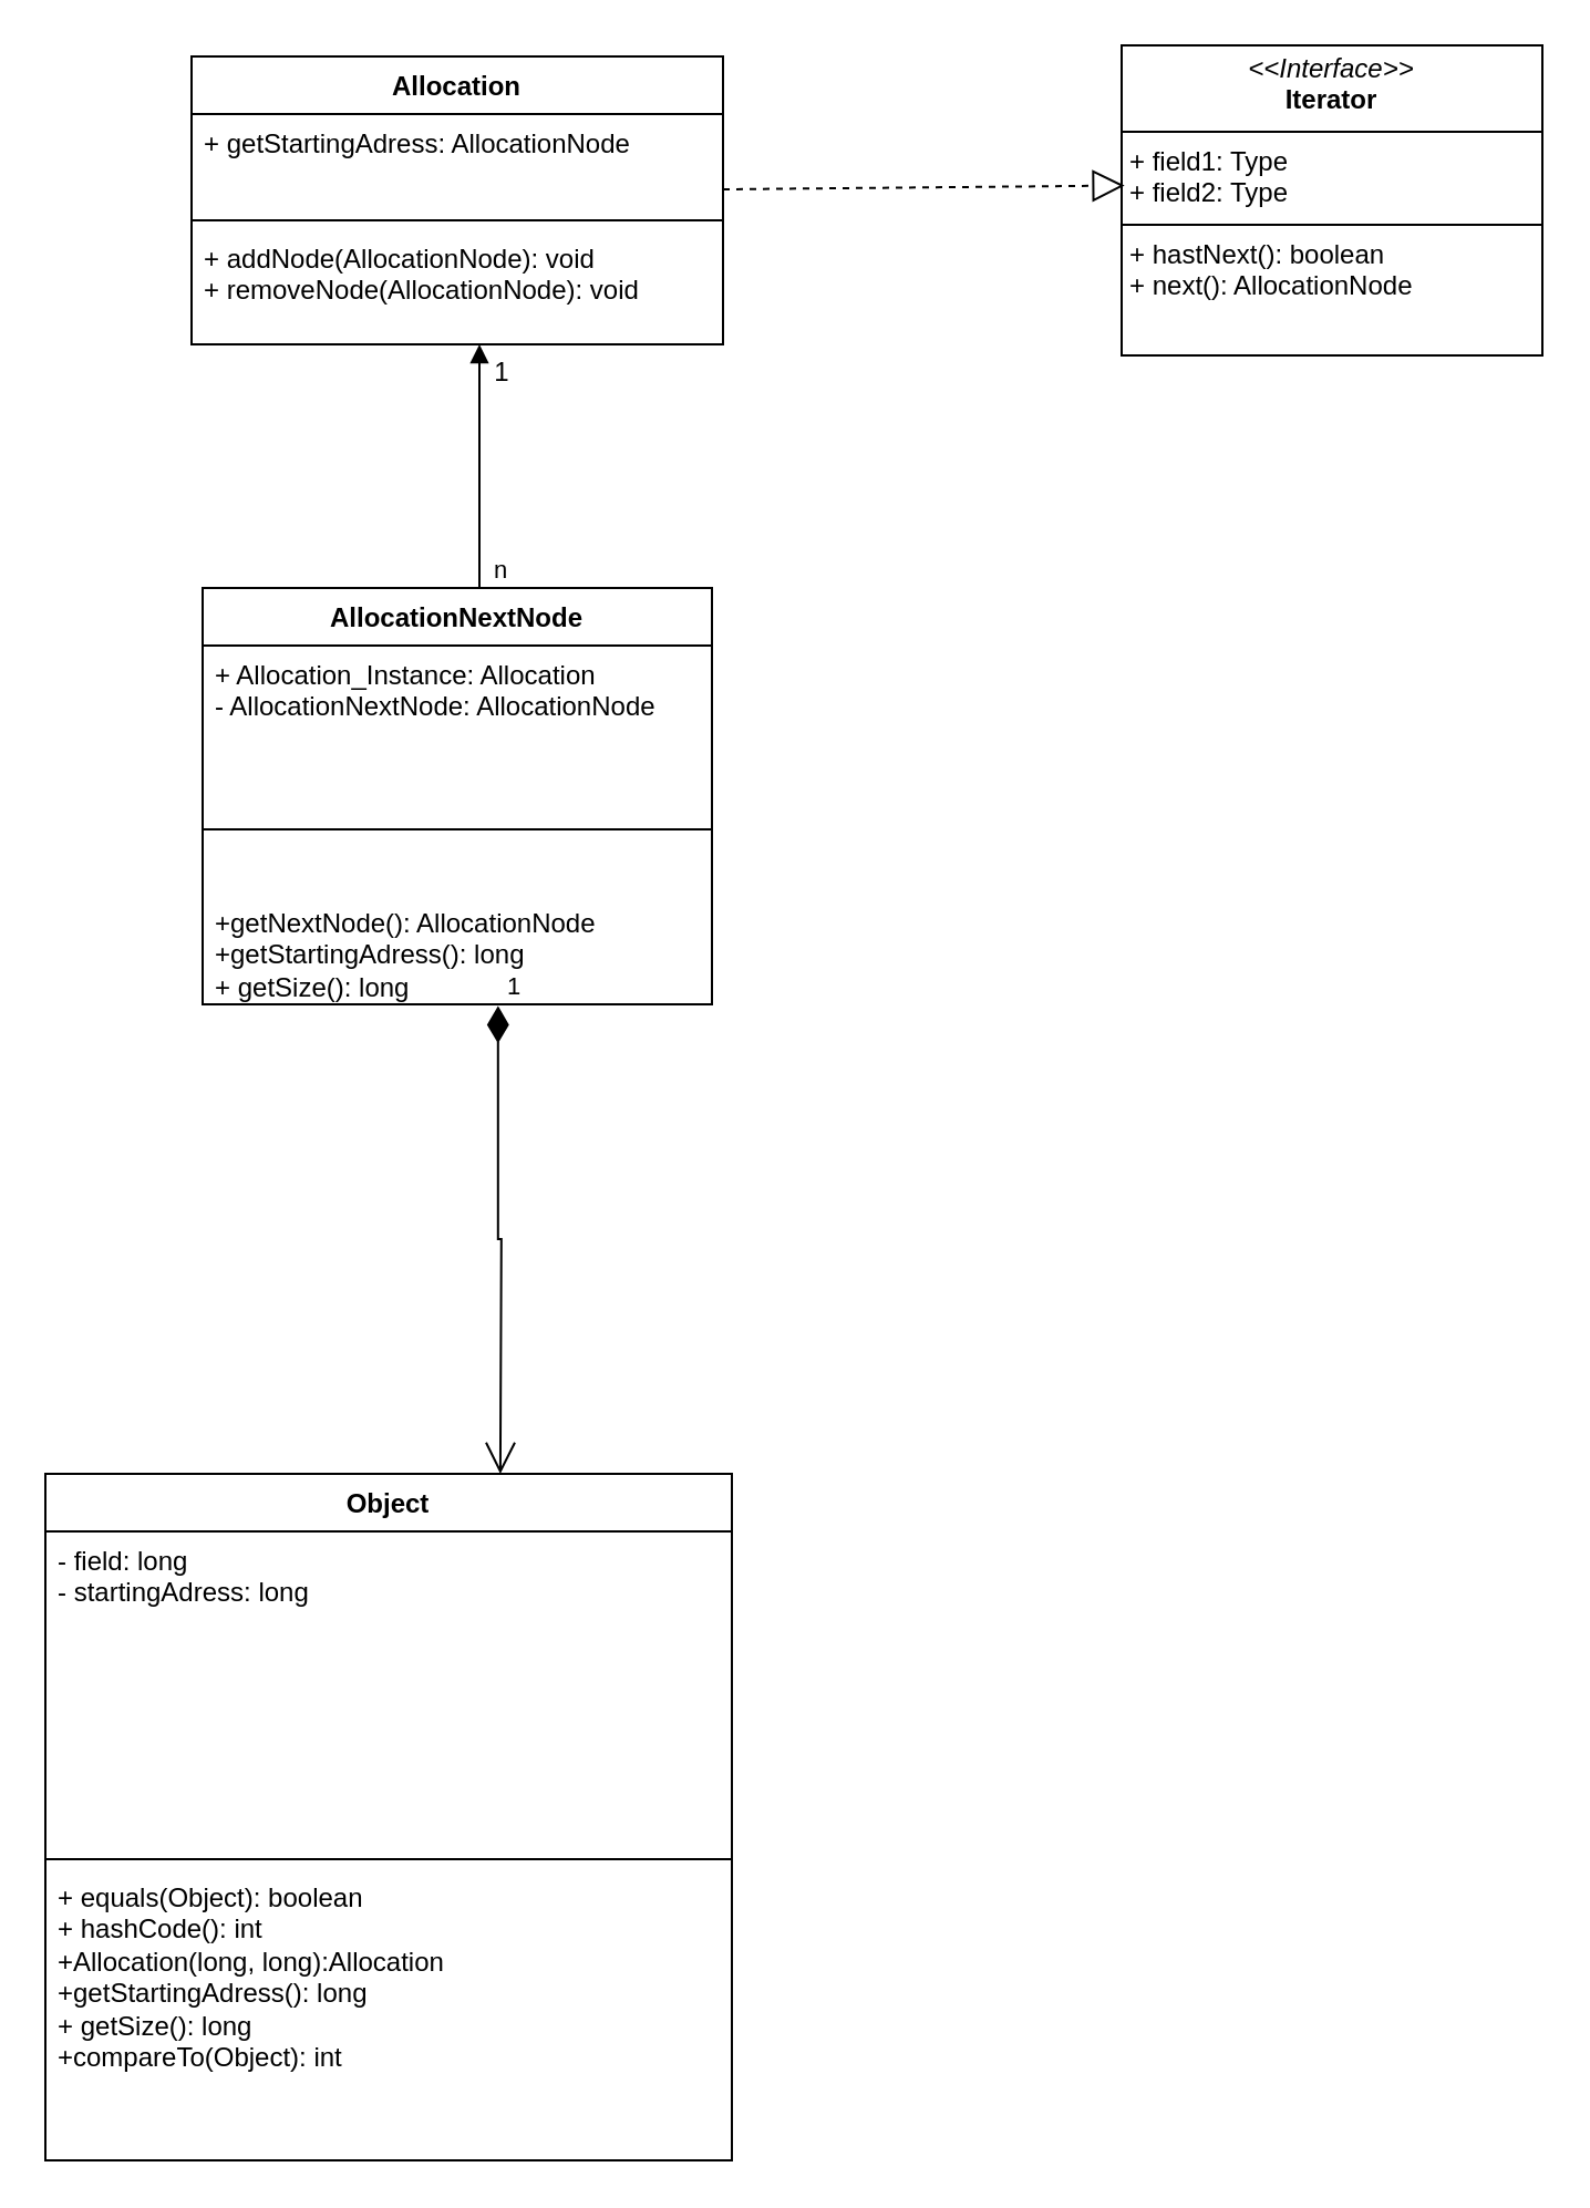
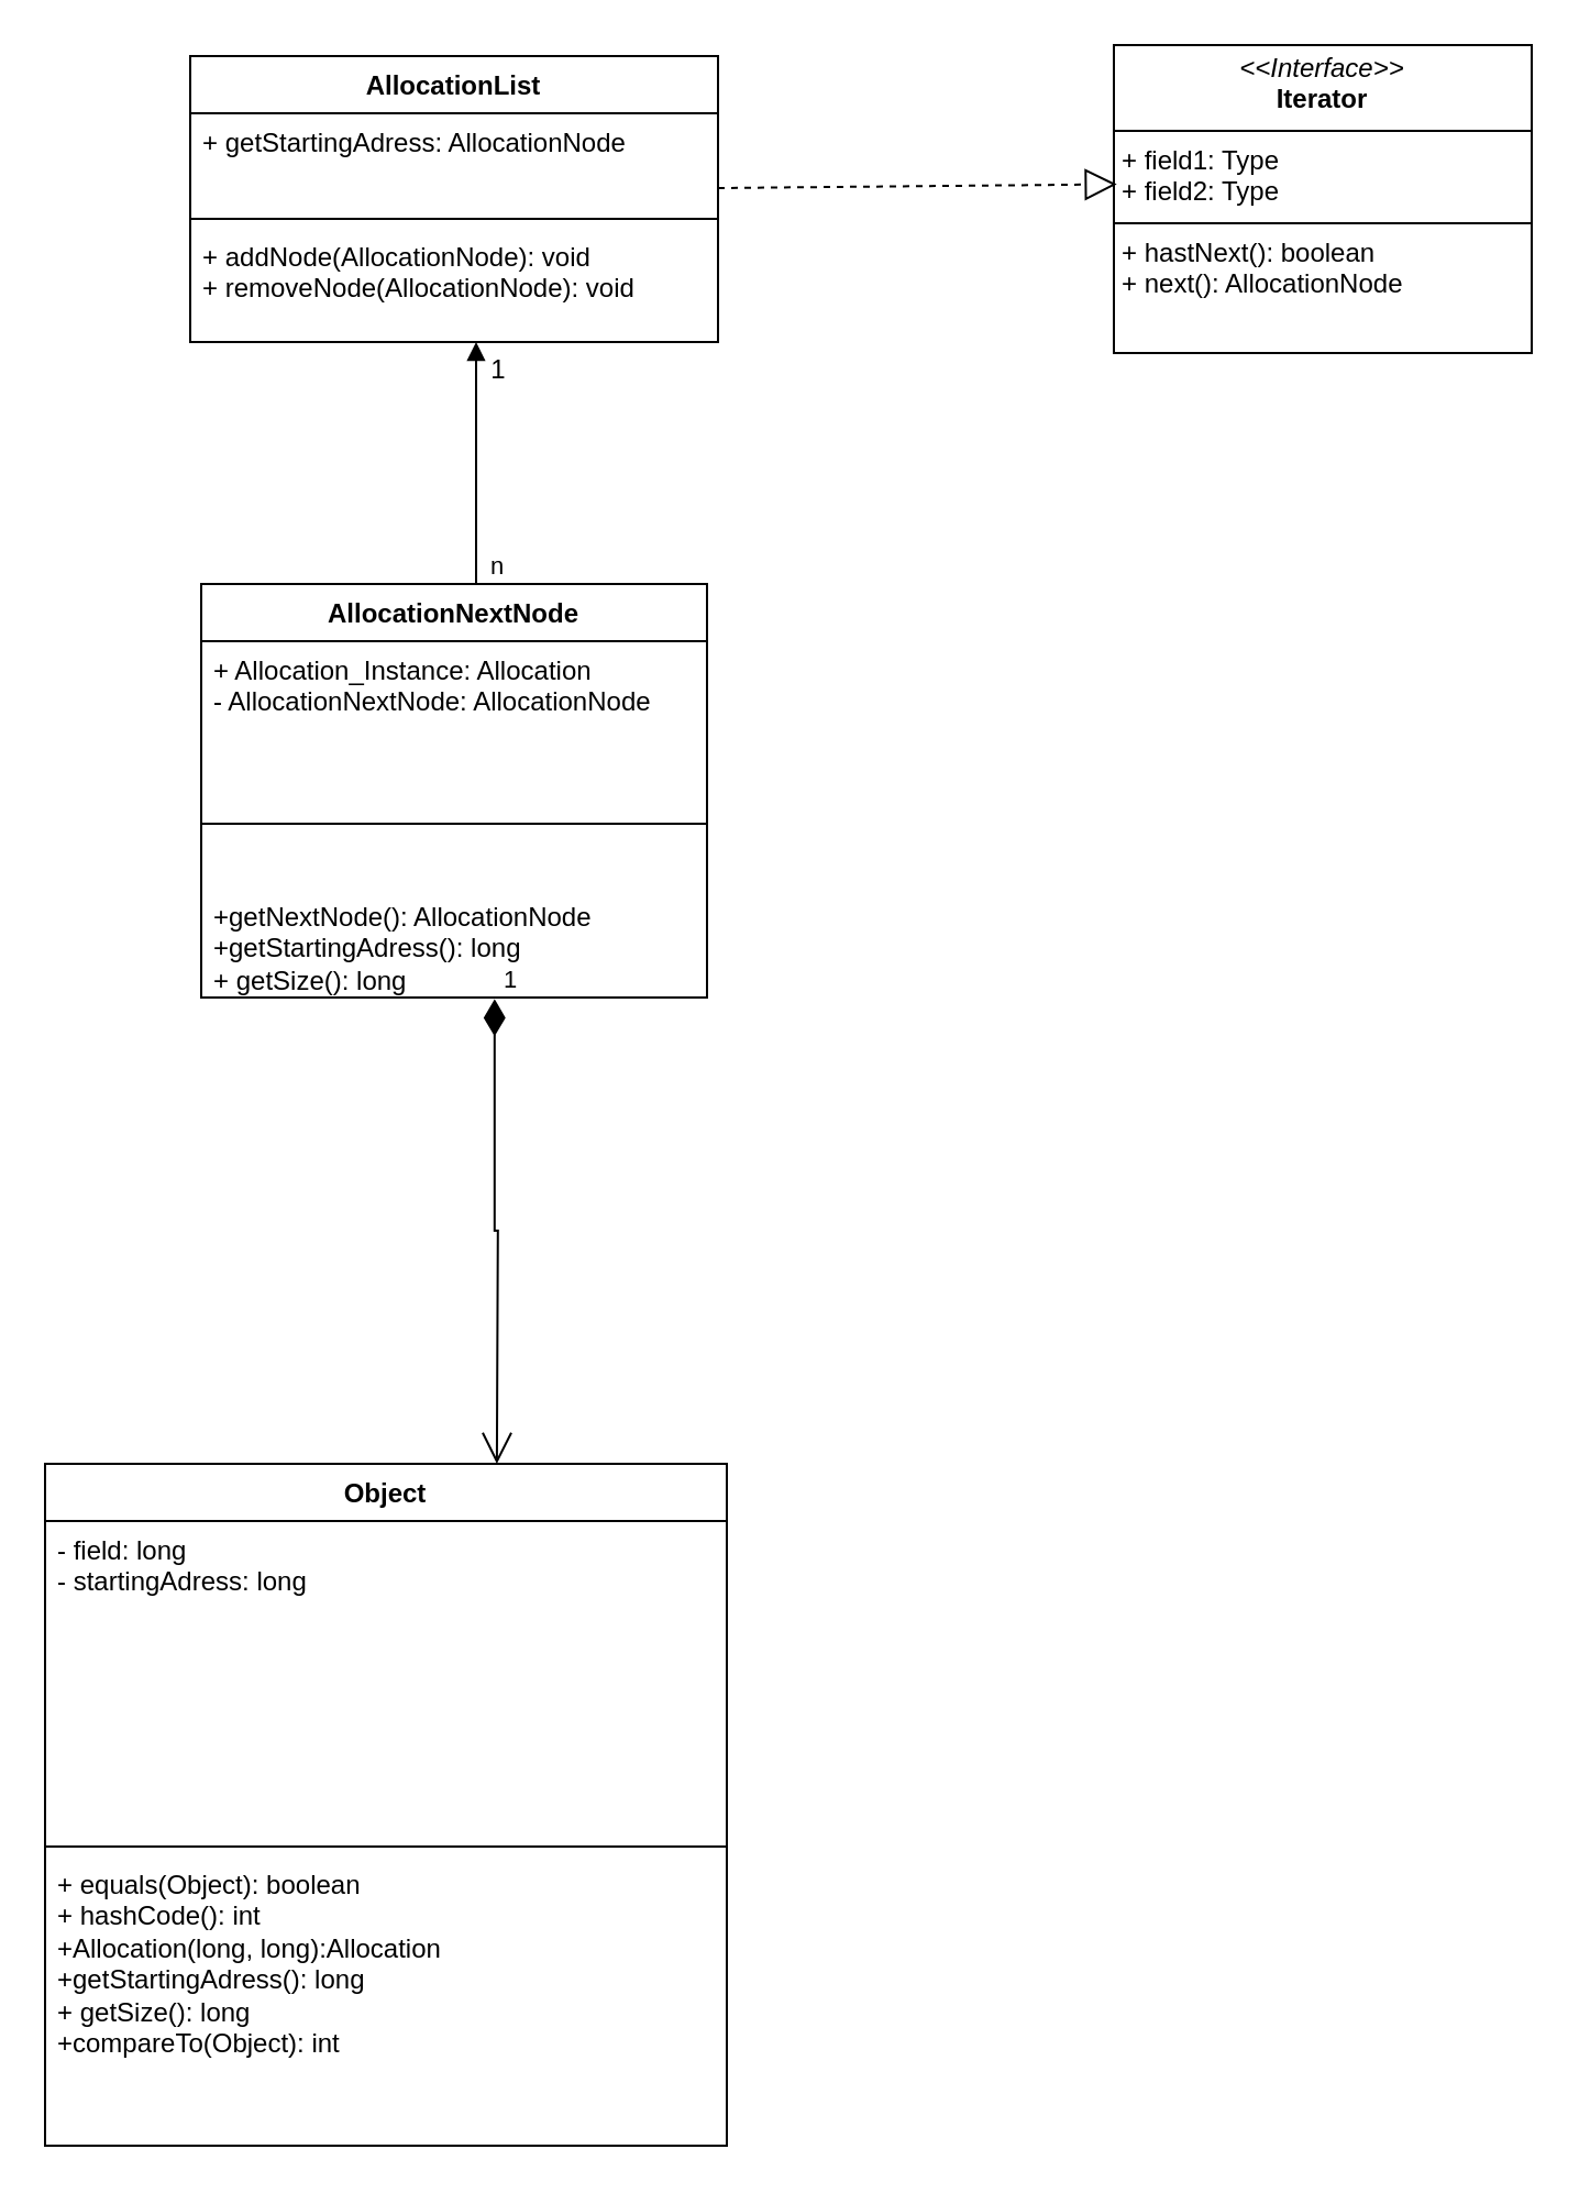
  <mxCell id="0" />
  <mxCell id="1" parent="0" />
  <mxCell id="2" value="Object&lt;div&gt;&lt;br&gt;&lt;/div&gt;" style="swimlane;fontStyle=1;align=center;verticalAlign=top;childLayout=stackLayout;horizontal=1;startSize=26;horizontalStack=0;resizeParent=1;resizeParentMax=0;resizeLast=0;collapsible=1;marginBottom=0;whiteSpace=wrap;html=1;" vertex="1" parent="1"><mxGeometry x="20" y="665" width="310" height="310" as="geometry" /></mxCell>
  <mxCell id="3" value="- field: long&lt;div&gt;- startingAdress: long&lt;/div&gt;" style="text;strokeColor=none;fillColor=none;align=left;verticalAlign=top;spacingLeft=4;spacingRight=4;overflow=hidden;rotatable=0;points=[[0,0.5],[1,0.5]];portConstraint=eastwest;whiteSpace=wrap;html=1;" vertex="1" parent="2"><mxGeometry y="26" width="310" height="144" as="geometry" /></mxCell>
  <mxCell id="4" value="" style="line;strokeWidth=1;fillColor=none;align=left;verticalAlign=middle;spacingTop=-1;spacingLeft=3;spacingRight=3;rotatable=0;labelPosition=right;points=[];portConstraint=eastwest;strokeColor=inherit;" vertex="1" parent="2"><mxGeometry y="170" width="310" height="8" as="geometry" /></mxCell>
  <mxCell id="5" value="+ equals(Object): boolean&lt;div&gt;+ hashCode(): int&lt;/div&gt;&lt;div&gt;+Allocation(long, long):Allocation&lt;/div&gt;&lt;div&gt;+getStartingAdress(): long&lt;/div&gt;&lt;div&gt;+ getSize(): long&lt;/div&gt;&lt;div&gt;+compareTo(Object): int&lt;/div&gt;&lt;div&gt;&lt;br&gt;&lt;/div&gt;&lt;div&gt;&lt;br&gt;&lt;/div&gt;" style="text;strokeColor=none;fillColor=none;align=left;verticalAlign=top;spacingLeft=4;spacingRight=4;overflow=hidden;rotatable=0;points=[[0,0.5],[1,0.5]];portConstraint=eastwest;whiteSpace=wrap;html=1;" vertex="1" parent="2"><mxGeometry y="178" width="310" height="132" as="geometry" /></mxCell>
  <mxCell id="6" value="AllocationNextNode" style="swimlane;fontStyle=1;align=center;verticalAlign=top;childLayout=stackLayout;horizontal=1;startSize=26;horizontalStack=0;resizeParent=1;resizeParentMax=0;resizeLast=0;collapsible=1;marginBottom=0;whiteSpace=wrap;html=1;" vertex="1" parent="1"><mxGeometry x="91" y="265" width="230" height="188" as="geometry" /></mxCell>
  <mxCell id="7" value="+ Allocation_Instance: Allocation&lt;div&gt;- AllocationNextNode: AllocationNode&lt;/div&gt;" style="text;strokeColor=none;fillColor=none;align=left;verticalAlign=top;spacingLeft=4;spacingRight=4;overflow=hidden;rotatable=0;points=[[0,0.5],[1,0.5]];portConstraint=eastwest;whiteSpace=wrap;html=1;" vertex="1" parent="6"><mxGeometry y="26" width="230" height="54" as="geometry" /></mxCell>
  <mxCell id="8" value="" style="line;strokeWidth=1;fillColor=none;align=left;verticalAlign=middle;spacingTop=-1;spacingLeft=3;spacingRight=3;rotatable=0;labelPosition=right;points=[];portConstraint=eastwest;strokeColor=inherit;" vertex="1" parent="6"><mxGeometry y="80" width="230" height="58" as="geometry" /></mxCell>
  <mxCell id="9" value="+getNextNode(): AllocationNode&lt;div&gt;+getStartingAdress(): long&lt;/div&gt;&lt;div&gt;+ getSize(): long&lt;/div&gt;" style="text;strokeColor=none;fillColor=none;align=left;verticalAlign=top;spacingLeft=4;spacingRight=4;overflow=hidden;rotatable=0;points=[[0,0.5],[1,0.5]];portConstraint=eastwest;whiteSpace=wrap;html=1;" vertex="1" parent="6"><mxGeometry y="138" width="230" height="50" as="geometry" /></mxCell>
- <mxCell id="10" value="Allocation" style="swimlane;fontStyle=1;align=center;verticalAlign=top;childLayout=stackLayout;horizontal=1;startSize=26;horizontalStack=0;resizeParent=1;resizeParentMax=0;resizeLast=0;collapsible=1;marginBottom=0;whiteSpace=wrap;html=1;" vertex="1" parent="1"><mxGeometry x="86" y="25" width="240" height="130" as="geometry" /></mxCell>
+ <mxCell id="10" value="AllocationList" style="swimlane;fontStyle=1;align=center;verticalAlign=top;childLayout=stackLayout;horizontal=1;startSize=26;horizontalStack=0;resizeParent=1;resizeParentMax=0;resizeLast=0;collapsible=1;marginBottom=0;whiteSpace=wrap;html=1;" vertex="1" parent="1"><mxGeometry x="86" y="25" width="240" height="130" as="geometry" /></mxCell>
  <mxCell id="11" value="+ getStartingAdress: AllocationNode&amp;nbsp;" style="text;strokeColor=none;fillColor=none;align=left;verticalAlign=top;spacingLeft=4;spacingRight=4;overflow=hidden;rotatable=0;points=[[0,0.5],[1,0.5]];portConstraint=eastwest;whiteSpace=wrap;html=1;" vertex="1" parent="10"><mxGeometry y="26" width="240" height="44" as="geometry" /></mxCell>
  <mxCell id="12" value="" style="line;strokeWidth=1;fillColor=none;align=left;verticalAlign=middle;spacingTop=-1;spacingLeft=3;spacingRight=3;rotatable=0;labelPosition=right;points=[];portConstraint=eastwest;strokeColor=inherit;" vertex="1" parent="10"><mxGeometry y="70" width="240" height="8" as="geometry" /></mxCell>
  <mxCell id="13" value="+ addNode(AllocationNode): void&lt;div&gt;+ removeNode(AllocationNode): void&lt;/div&gt;" style="text;strokeColor=none;fillColor=none;align=left;verticalAlign=top;spacingLeft=4;spacingRight=4;overflow=hidden;rotatable=0;points=[[0,0.5],[1,0.5]];portConstraint=eastwest;whiteSpace=wrap;html=1;" vertex="1" parent="10"><mxGeometry y="78" width="240" height="52" as="geometry" /></mxCell>
  <mxCell id="14" value="1" style="endArrow=open;html=1;endSize=12;startArrow=diamondThin;startSize=14;startFill=1;edgeStyle=orthogonalEdgeStyle;align=left;verticalAlign=bottom;rounded=0;entryX=0.434;entryY=0.021;entryDx=0;entryDy=0;entryPerimeter=0;exitX=0.58;exitY=1.014;exitDx=0;exitDy=0;exitPerimeter=0;" edge="1" parent="1" source="9"><mxGeometry x="-1" y="3" relative="1" as="geometry"><mxPoint x="226" y="465" as="sourcePoint" /><mxPoint x="225.44" y="665" as="targetPoint" /></mxGeometry></mxCell>
  <mxCell id="15" value="" style="endArrow=block;endFill=1;html=1;edgeStyle=orthogonalEdgeStyle;align=left;verticalAlign=top;rounded=0;exitX=0.565;exitY=0;exitDx=0;exitDy=0;exitPerimeter=0;" edge="1" parent="1" source="6"><mxGeometry x="-1" relative="1" as="geometry"><mxPoint x="376" y="235" as="sourcePoint" /><mxPoint x="216" y="155" as="targetPoint" /><Array as="points"><mxPoint x="216" y="205" /><mxPoint x="216" y="205" /></Array></mxGeometry></mxCell>
  <mxCell id="16" value="n" style="edgeLabel;resizable=0;html=1;align=left;verticalAlign=bottom;" connectable="0" vertex="1" parent="15"><mxGeometry x="-1" relative="1" as="geometry" /></mxCell>
  <mxCell id="17" value="1" style="text;html=1;align=center;verticalAlign=middle;resizable=0;points=[];autosize=1;strokeColor=none;fillColor=none;" vertex="1" parent="1"><mxGeometry x="211" y="153" width="30" height="30" as="geometry" /></mxCell>
  <mxCell id="18" value="&lt;p style=&quot;margin:0px;margin-top:4px;text-align:center;&quot;&gt;&lt;i&gt;&amp;lt;&amp;lt;Interface&amp;gt;&amp;gt;&lt;/i&gt;&lt;br&gt;&lt;b&gt;Iterator&lt;/b&gt;&lt;/p&gt;&lt;hr size=&quot;1&quot; style=&quot;border-style:solid;&quot;&gt;&lt;p style=&quot;margin:0px;margin-left:4px;&quot;&gt;+ field1: Type&lt;br&gt;+ field2: Type&lt;/p&gt;&lt;hr size=&quot;1&quot; style=&quot;border-style:solid;&quot;&gt;&lt;p style=&quot;margin:0px;margin-left:4px;&quot;&gt;+ hastNext(): boolean&lt;br&gt;+ next(): AllocationNode&lt;/p&gt;" style="verticalAlign=top;align=left;overflow=fill;html=1;whiteSpace=wrap;" vertex="1" parent="1"><mxGeometry x="506" y="20" width="190" height="140" as="geometry" /></mxCell>
  <mxCell id="19" value="" style="endArrow=block;dashed=1;endFill=0;endSize=12;html=1;rounded=0;entryX=0.007;entryY=0.452;entryDx=0;entryDy=0;entryPerimeter=0;" edge="1" parent="1" target="18"><mxGeometry width="160" relative="1" as="geometry"><mxPoint x="326" y="85" as="sourcePoint" /><mxPoint x="486" y="85" as="targetPoint" /></mxGeometry></mxCell>
